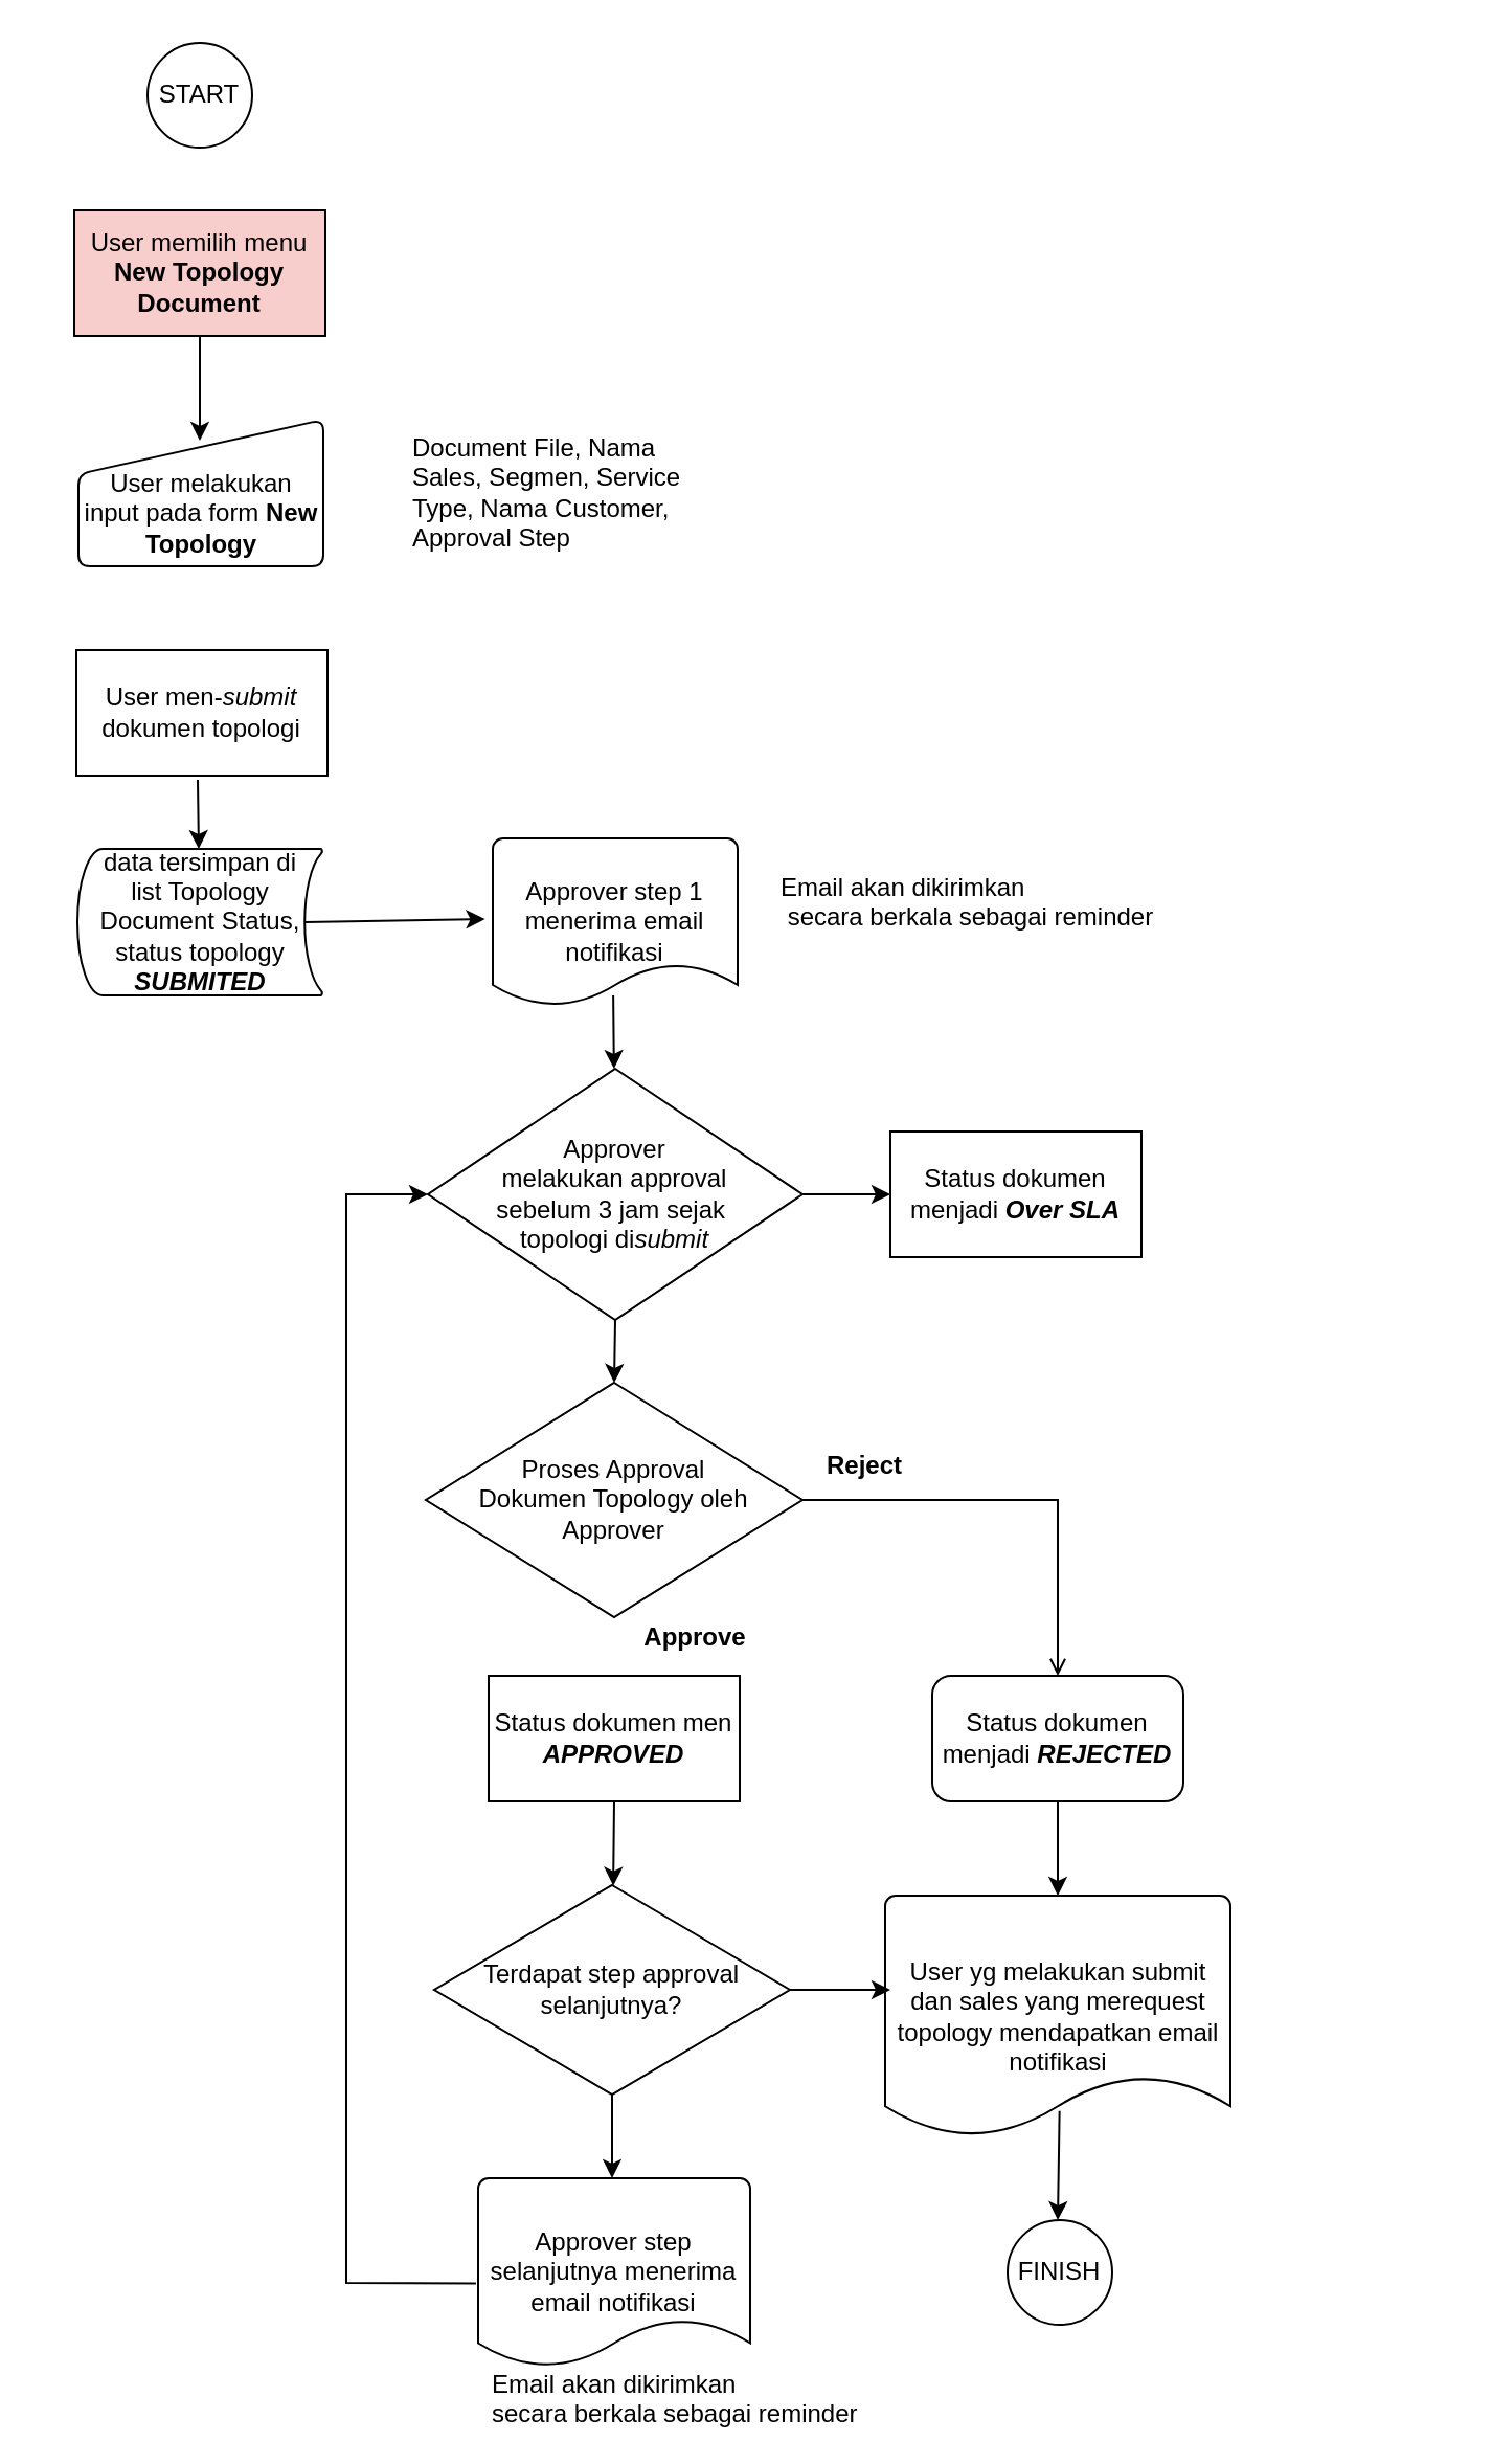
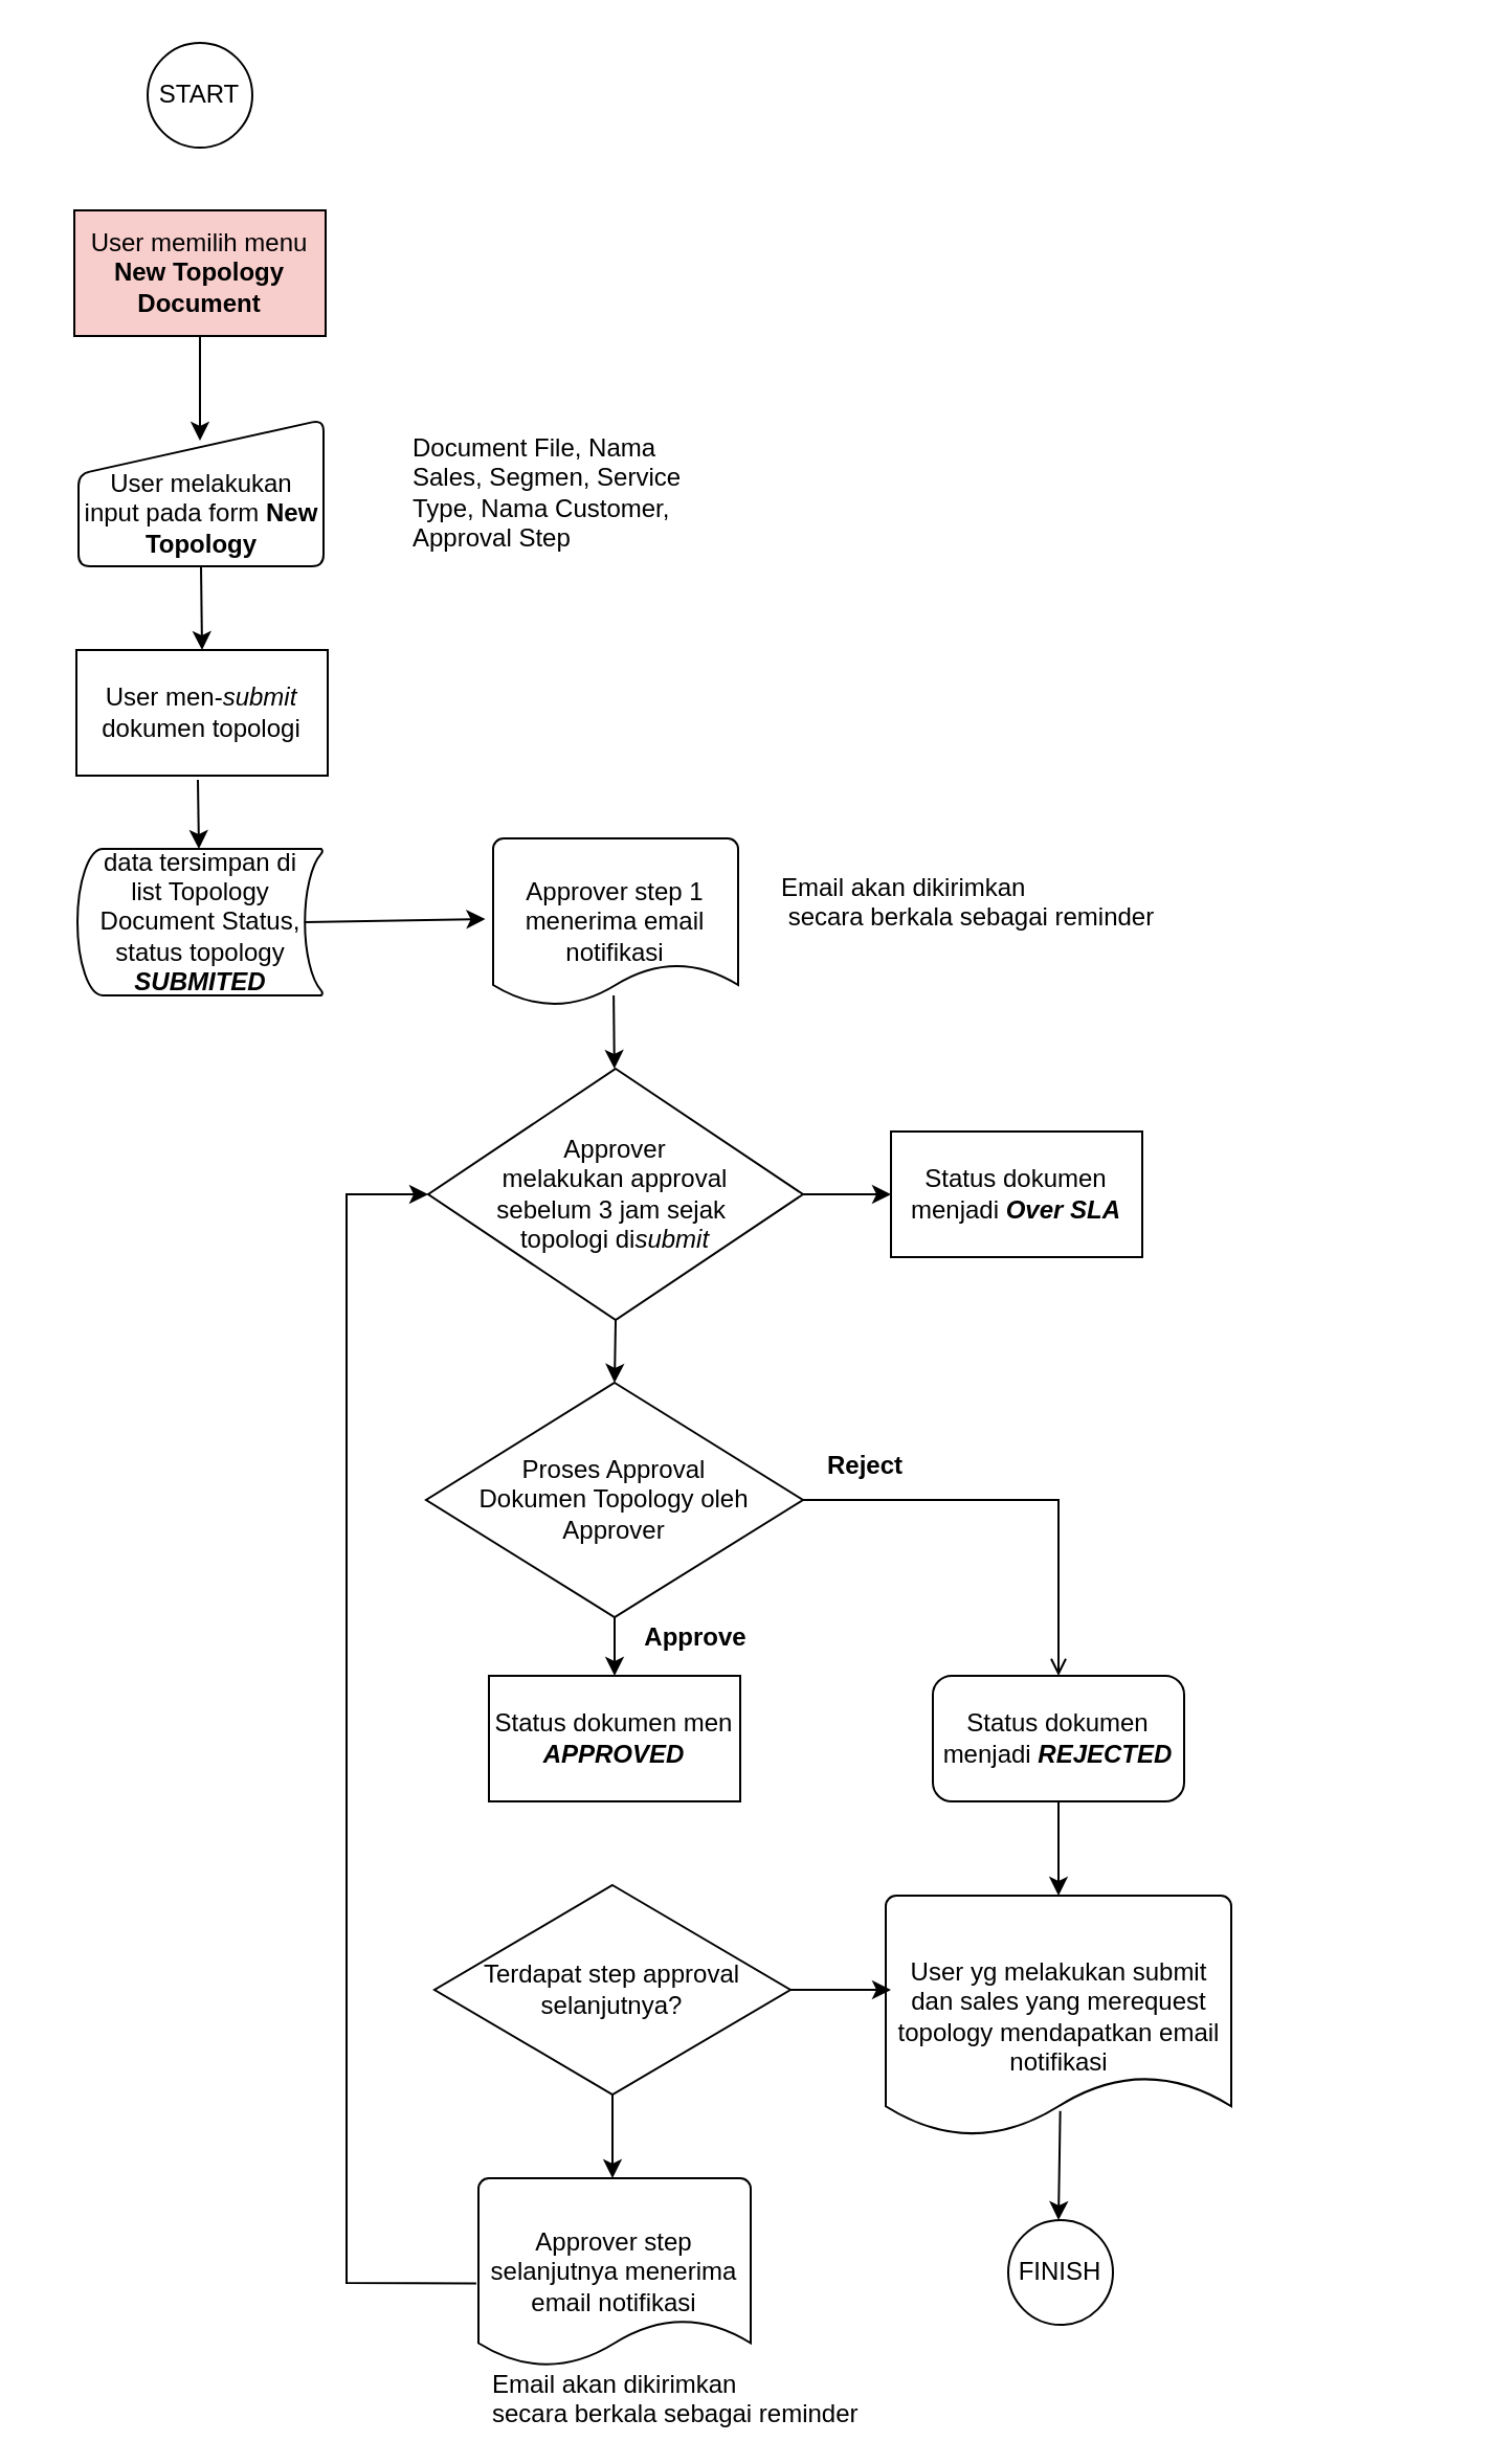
  <mxCell id="0" />
  <mxCell id="1" parent="0" />
  <mxCell id="2" value="START" style="ellipse;whiteSpace=wrap;html=1;aspect=fixed;" vertex="1" parent="1"><mxGeometry x="70" y="20" width="50" height="50" as="geometry" /></mxCell>
  <mxCell id="3" value="User memilih menu &lt;b&gt;New Topology Document&lt;/b&gt;" style="rounded=0;whiteSpace=wrap;html=1;fillColor=#f8cecc;" vertex="1" parent="1"><mxGeometry x="35" y="100" width="120" height="60" as="geometry" /></mxCell>
  <mxCell id="4" value="" style="verticalLabelPosition=bottom;verticalAlign=top;html=1;strokeWidth=1;shape=manualInput;whiteSpace=wrap;rounded=1;size=26;arcSize=11;" vertex="1" parent="1"><mxGeometry x="37" y="200" width="117" height="70" as="geometry" /></mxCell>
  <mxCell id="5" value="User melakukan &lt;br&gt;input pada form &lt;b&gt;New Topology&lt;/b&gt;" style="text;html=1;strokeColor=none;fillColor=none;align=center;verticalAlign=middle;whiteSpace=wrap;rounded=0;" vertex="1" parent="1"><mxGeometry x="20.5" y="220" width="150" height="50" as="geometry" /></mxCell>
  <mxCell id="6" value="Document File, Nama Sales, Segmen, Service Type, Nama Customer, Approval Step" style="text;html=1;strokeColor=none;fillColor=none;align=left;verticalAlign=middle;whiteSpace=wrap;rounded=0;" vertex="1" parent="1"><mxGeometry x="195" y="200" width="140" height="70" as="geometry" /></mxCell>
  <mxCell id="7" value="User men-&lt;i&gt;submit&lt;/i&gt; dokumen topologi" style="rounded=0;whiteSpace=wrap;html=1;strokeWidth=1;" vertex="1" parent="1"><mxGeometry x="36" y="310" width="120" height="60" as="geometry" /></mxCell>
  <mxCell id="8" value="data tersimpan di &lt;br&gt;list Topology &lt;br&gt;Document Status, status topology &lt;b&gt;&lt;i&gt;SUBMITED&lt;/i&gt;&lt;/b&gt;" style="strokeWidth=1;html=1;shape=mxgraph.flowchart.stored_data;whiteSpace=wrap;" vertex="1" parent="1"><mxGeometry x="36.5" y="405" width="117" height="70" as="geometry" /></mxCell>
  <mxCell id="9" value="Approver step 1 menerima email notifikasi" style="strokeWidth=1;html=1;shape=mxgraph.flowchart.document2;whiteSpace=wrap;size=0.25;" vertex="1" parent="1"><mxGeometry x="235" y="400" width="117" height="80" as="geometry" /></mxCell>
  <mxCell id="10" value="Approver &lt;br&gt;melakukan approval &lt;br&gt;sebelum 3 jam sejak&amp;nbsp;&lt;br&gt;topologi di&lt;i&gt;submit&lt;/i&gt;" style="strokeWidth=1;html=1;shape=mxgraph.flowchart.decision;whiteSpace=wrap;" vertex="1" parent="1"><mxGeometry x="204" y="510" width="179" height="120" as="geometry" /></mxCell>
  <mxCell id="11" value="Status dokumen men &lt;b&gt;&lt;i&gt;APPROVED&lt;/i&gt;&lt;/b&gt;" style="rounded=0;whiteSpace=wrap;html=1;strokeWidth=1;" vertex="1" parent="1"><mxGeometry x="233" y="800" width="120" height="60" as="geometry" /></mxCell>
  <mxCell id="12" value="Email akan dikirimkan&lt;br&gt;&amp;nbsp;secara berkala sebagai reminder" style="text;html=1;" vertex="1" parent="1"><mxGeometry x="371" y="410" width="320" height="30" as="geometry" /></mxCell>
  <mxCell id="13" value="Status dokumen menjadi &lt;b&gt;&lt;i&gt;Over SLA&lt;/i&gt;&lt;/b&gt;" style="rounded=0;whiteSpace=wrap;html=1;strokeWidth=1;" vertex="1" parent="1"><mxGeometry x="425" y="540" width="120" height="60" as="geometry" /></mxCell>
  <mxCell id="14" value="Proses Approval &lt;br&gt;Dokumen Topology oleh Approver" style="rhombus;whiteSpace=wrap;html=1;strokeWidth=1;" vertex="1" parent="1"><mxGeometry x="203" y="660" width="180" height="112" as="geometry" /></mxCell>
  <mxCell id="15" value="Status dokumen menjadi &lt;b&gt;&lt;i&gt;REJECTED&lt;/i&gt;&lt;/b&gt;" style="whiteSpace=wrap;html=1;strokeWidth=1;rounded=1;" vertex="1" parent="1"><mxGeometry x="445" y="800" width="120" height="60" as="geometry" /></mxCell>
  <mxCell id="16" value="Terdapat step approval selanjutnya?" style="rhombus;whiteSpace=wrap;html=1;strokeWidth=1;" vertex="1" parent="1"><mxGeometry x="207" y="900" width="170" height="100" as="geometry" /></mxCell>
  <mxCell id="17" value="Approver step selanjutnya menerima email notifikasi" style="strokeWidth=1;html=1;shape=mxgraph.flowchart.document2;whiteSpace=wrap;size=0.25;" vertex="1" parent="1"><mxGeometry x="228" y="1040" width="130" height="90" as="geometry" /></mxCell>
  <mxCell id="18" value="Email akan dikirimkan&lt;br&gt;secara berkala sebagai reminder" style="text;html=1;" vertex="1" parent="1"><mxGeometry x="233" y="1124.909" width="320" height="30" as="geometry" /></mxCell>
  <mxCell id="19" value="" style="endArrow=classic;html=1;exitX=0.5;exitY=1;exitDx=0;exitDy=0;" edge="1" parent="1" source="3"><mxGeometry width="50" height="50" relative="1" as="geometry"><mxPoint x="315" y="140" as="sourcePoint" /><mxPoint x="95" y="210" as="targetPoint" /></mxGeometry></mxCell>
+ <mxCell id="20" value="" style="endArrow=classic;html=1;exitX=0.5;exitY=1;exitDx=0;exitDy=0;entryX=0.5;entryY=0;entryDx=0;entryDy=0;" edge="1" parent="1" source="5" target="7"><mxGeometry width="50" height="50" relative="1" as="geometry"><mxPoint x="85" y="310" as="sourcePoint" /><mxPoint x="135" y="260" as="targetPoint" /></mxGeometry></mxCell>
  <mxCell id="21" value="" style="endArrow=classic;html=1;" edge="1" parent="1" target="8"><mxGeometry width="50" height="50" relative="1" as="geometry"><mxPoint x="94" y="372" as="sourcePoint" /><mxPoint x="275" y="330" as="targetPoint" /></mxGeometry></mxCell>
  <mxCell id="22" value="" style="endArrow=classic;html=1;exitX=0.93;exitY=0.5;exitDx=0;exitDy=0;exitPerimeter=0;entryX=-0.032;entryY=0.481;entryDx=0;entryDy=0;entryPerimeter=0;" edge="1" parent="1" source="8" target="9"><mxGeometry width="50" height="50" relative="1" as="geometry"><mxPoint x="175" y="470" as="sourcePoint" /><mxPoint x="225" y="420" as="targetPoint" /></mxGeometry></mxCell>
  <mxCell id="23" value="" style="endArrow=classic;html=1;exitX=0.492;exitY=0.938;exitDx=0;exitDy=0;exitPerimeter=0;" edge="1" parent="1" source="9" target="10"><mxGeometry width="50" height="50" relative="1" as="geometry"><mxPoint x="395" y="520" as="sourcePoint" /><mxPoint x="445" y="470" as="targetPoint" /></mxGeometry></mxCell>
  <mxCell id="24" value="" style="endArrow=classic;html=1;exitX=1;exitY=0.5;exitDx=0;exitDy=0;exitPerimeter=0;entryX=0;entryY=0.5;entryDx=0;entryDy=0;" edge="1" parent="1" source="10" target="13"><mxGeometry width="50" height="50" relative="1" as="geometry"><mxPoint x="385" y="572" as="sourcePoint" /><mxPoint x="455" y="566" as="targetPoint" /></mxGeometry></mxCell>
  <mxCell id="25" value="" style="endArrow=classic;html=1;exitX=0.5;exitY=1;exitDx=0;exitDy=0;exitPerimeter=0;entryX=0.5;entryY=0;entryDx=0;entryDy=0;" edge="1" parent="1" source="10" target="14"><mxGeometry width="50" height="50" relative="1" as="geometry"><mxPoint x="345" y="680" as="sourcePoint" /><mxPoint x="395" y="630" as="targetPoint" /></mxGeometry></mxCell>
+ <mxCell id="26" value="" style="endArrow=classic;html=1;exitX=0.5;exitY=1;exitDx=0;exitDy=0;entryX=0.5;entryY=0;entryDx=0;entryDy=0;" edge="1" parent="1" source="14" target="11"><mxGeometry width="50" height="50" relative="1" as="geometry"><mxPoint x="385" y="810" as="sourcePoint" /><mxPoint x="435" y="760" as="targetPoint" /></mxGeometry></mxCell>
  <mxCell id="27" value="" style="endArrow=open;html=1;exitX=1;exitY=0.5;exitDx=0;exitDy=0;entryX=0.5;entryY=0;entryDx=0;entryDy=0;rounded=0;" edge="1" parent="1" source="14" target="15"><mxGeometry width="50" height="50" relative="1" as="geometry"><mxPoint x="375" y="860" as="sourcePoint" /><mxPoint x="425" y="810" as="targetPoint" /><Array as="points"><mxPoint x="505" y="716" /></Array></mxGeometry></mxCell>
  <mxCell id="28" value="" style="endArrow=classic;html=1;exitX=0.5;exitY=1;exitDx=0;exitDy=0;" edge="1" parent="1" source="16"><mxGeometry width="50" height="50" relative="1" as="geometry"><mxPoint x="335" y="1050" as="sourcePoint" /><mxPoint x="292" y="1040" as="targetPoint" /></mxGeometry></mxCell>
- <mxCell id="29" value="" style="endArrow=classic;html=1;exitX=0.5;exitY=1;exitDx=0;exitDy=0;" edge="1" parent="1" source="11" target="16"><mxGeometry width="50" height="50" relative="1" as="geometry"><mxPoint x="395" y="940" as="sourcePoint" /><mxPoint x="445" y="890" as="targetPoint" /></mxGeometry></mxCell>
  <mxCell id="30" value="" style="endArrow=classic;html=1;exitX=-0.008;exitY=0.559;exitDx=0;exitDy=0;exitPerimeter=0;entryX=0;entryY=0.5;entryDx=0;entryDy=0;entryPerimeter=0;rounded=0;" edge="1" parent="1" source="17" target="10"><mxGeometry width="50" height="50" relative="1" as="geometry"><mxPoint x="145" y="1110" as="sourcePoint" /><mxPoint x="195" y="1060" as="targetPoint" /><Array as="points"><mxPoint x="165" y="1090" /><mxPoint x="165" y="570" /></Array></mxGeometry></mxCell>
  <mxCell id="31" value="User yg melakukan submit dan sales yang merequest topology mendapatkan email notifikasi" style="strokeWidth=1;html=1;shape=mxgraph.flowchart.document2;whiteSpace=wrap;size=0.25;" vertex="1" parent="1"><mxGeometry x="422.5" y="905" width="165" height="115" as="geometry" /></mxCell>
  <mxCell id="32" value="" style="endArrow=classic;html=1;exitX=0.5;exitY=1;exitDx=0;exitDy=0;" edge="1" parent="1" source="15" target="31"><mxGeometry width="50" height="50" relative="1" as="geometry"><mxPoint x="725" y="840" as="sourcePoint" /><mxPoint x="775" y="790" as="targetPoint" /></mxGeometry></mxCell>
  <mxCell id="33" value="" style="endArrow=classic;html=1;exitX=1;exitY=0.5;exitDx=0;exitDy=0;" edge="1" parent="1" source="16"><mxGeometry width="50" height="50" relative="1" as="geometry"><mxPoint x="805" y="970" as="sourcePoint" /><mxPoint x="425" y="950" as="targetPoint" /></mxGeometry></mxCell>
  <mxCell id="34" value="" style="endArrow=classic;html=1;exitX=0.505;exitY=0.895;exitDx=0;exitDy=0;exitPerimeter=0;entryX=0.5;entryY=0;entryDx=0;entryDy=0;" edge="1" parent="1" source="31"><mxGeometry width="50" height="50" relative="1" as="geometry"><mxPoint x="885" y="1040" as="sourcePoint" /><mxPoint x="505" y="1060" as="targetPoint" /></mxGeometry></mxCell>
  <mxCell id="35" value="&lt;span style=&quot;white-space: normal&quot;&gt;FINISH&lt;/span&gt;" style="ellipse;whiteSpace=wrap;html=1;aspect=fixed;strokeWidth=1;" vertex="1" parent="1"><mxGeometry x="481" y="1060" width="50" height="50" as="geometry" /></mxCell>
  <mxCell id="36" value="&lt;b&gt;Approve&lt;/b&gt;" style="text;html=1;strokeColor=none;fillColor=none;align=center;verticalAlign=middle;whiteSpace=wrap;rounded=0;" vertex="1" parent="1"><mxGeometry x="312" y="772" width="40" height="20" as="geometry" /></mxCell>
  <mxCell id="37" value="&lt;b&gt;Reject&lt;/b&gt;" style="text;html=1;strokeColor=none;fillColor=none;align=center;verticalAlign=middle;whiteSpace=wrap;rounded=0;" vertex="1" parent="1"><mxGeometry x="393" y="690" width="40" height="20" as="geometry" /></mxCell>
